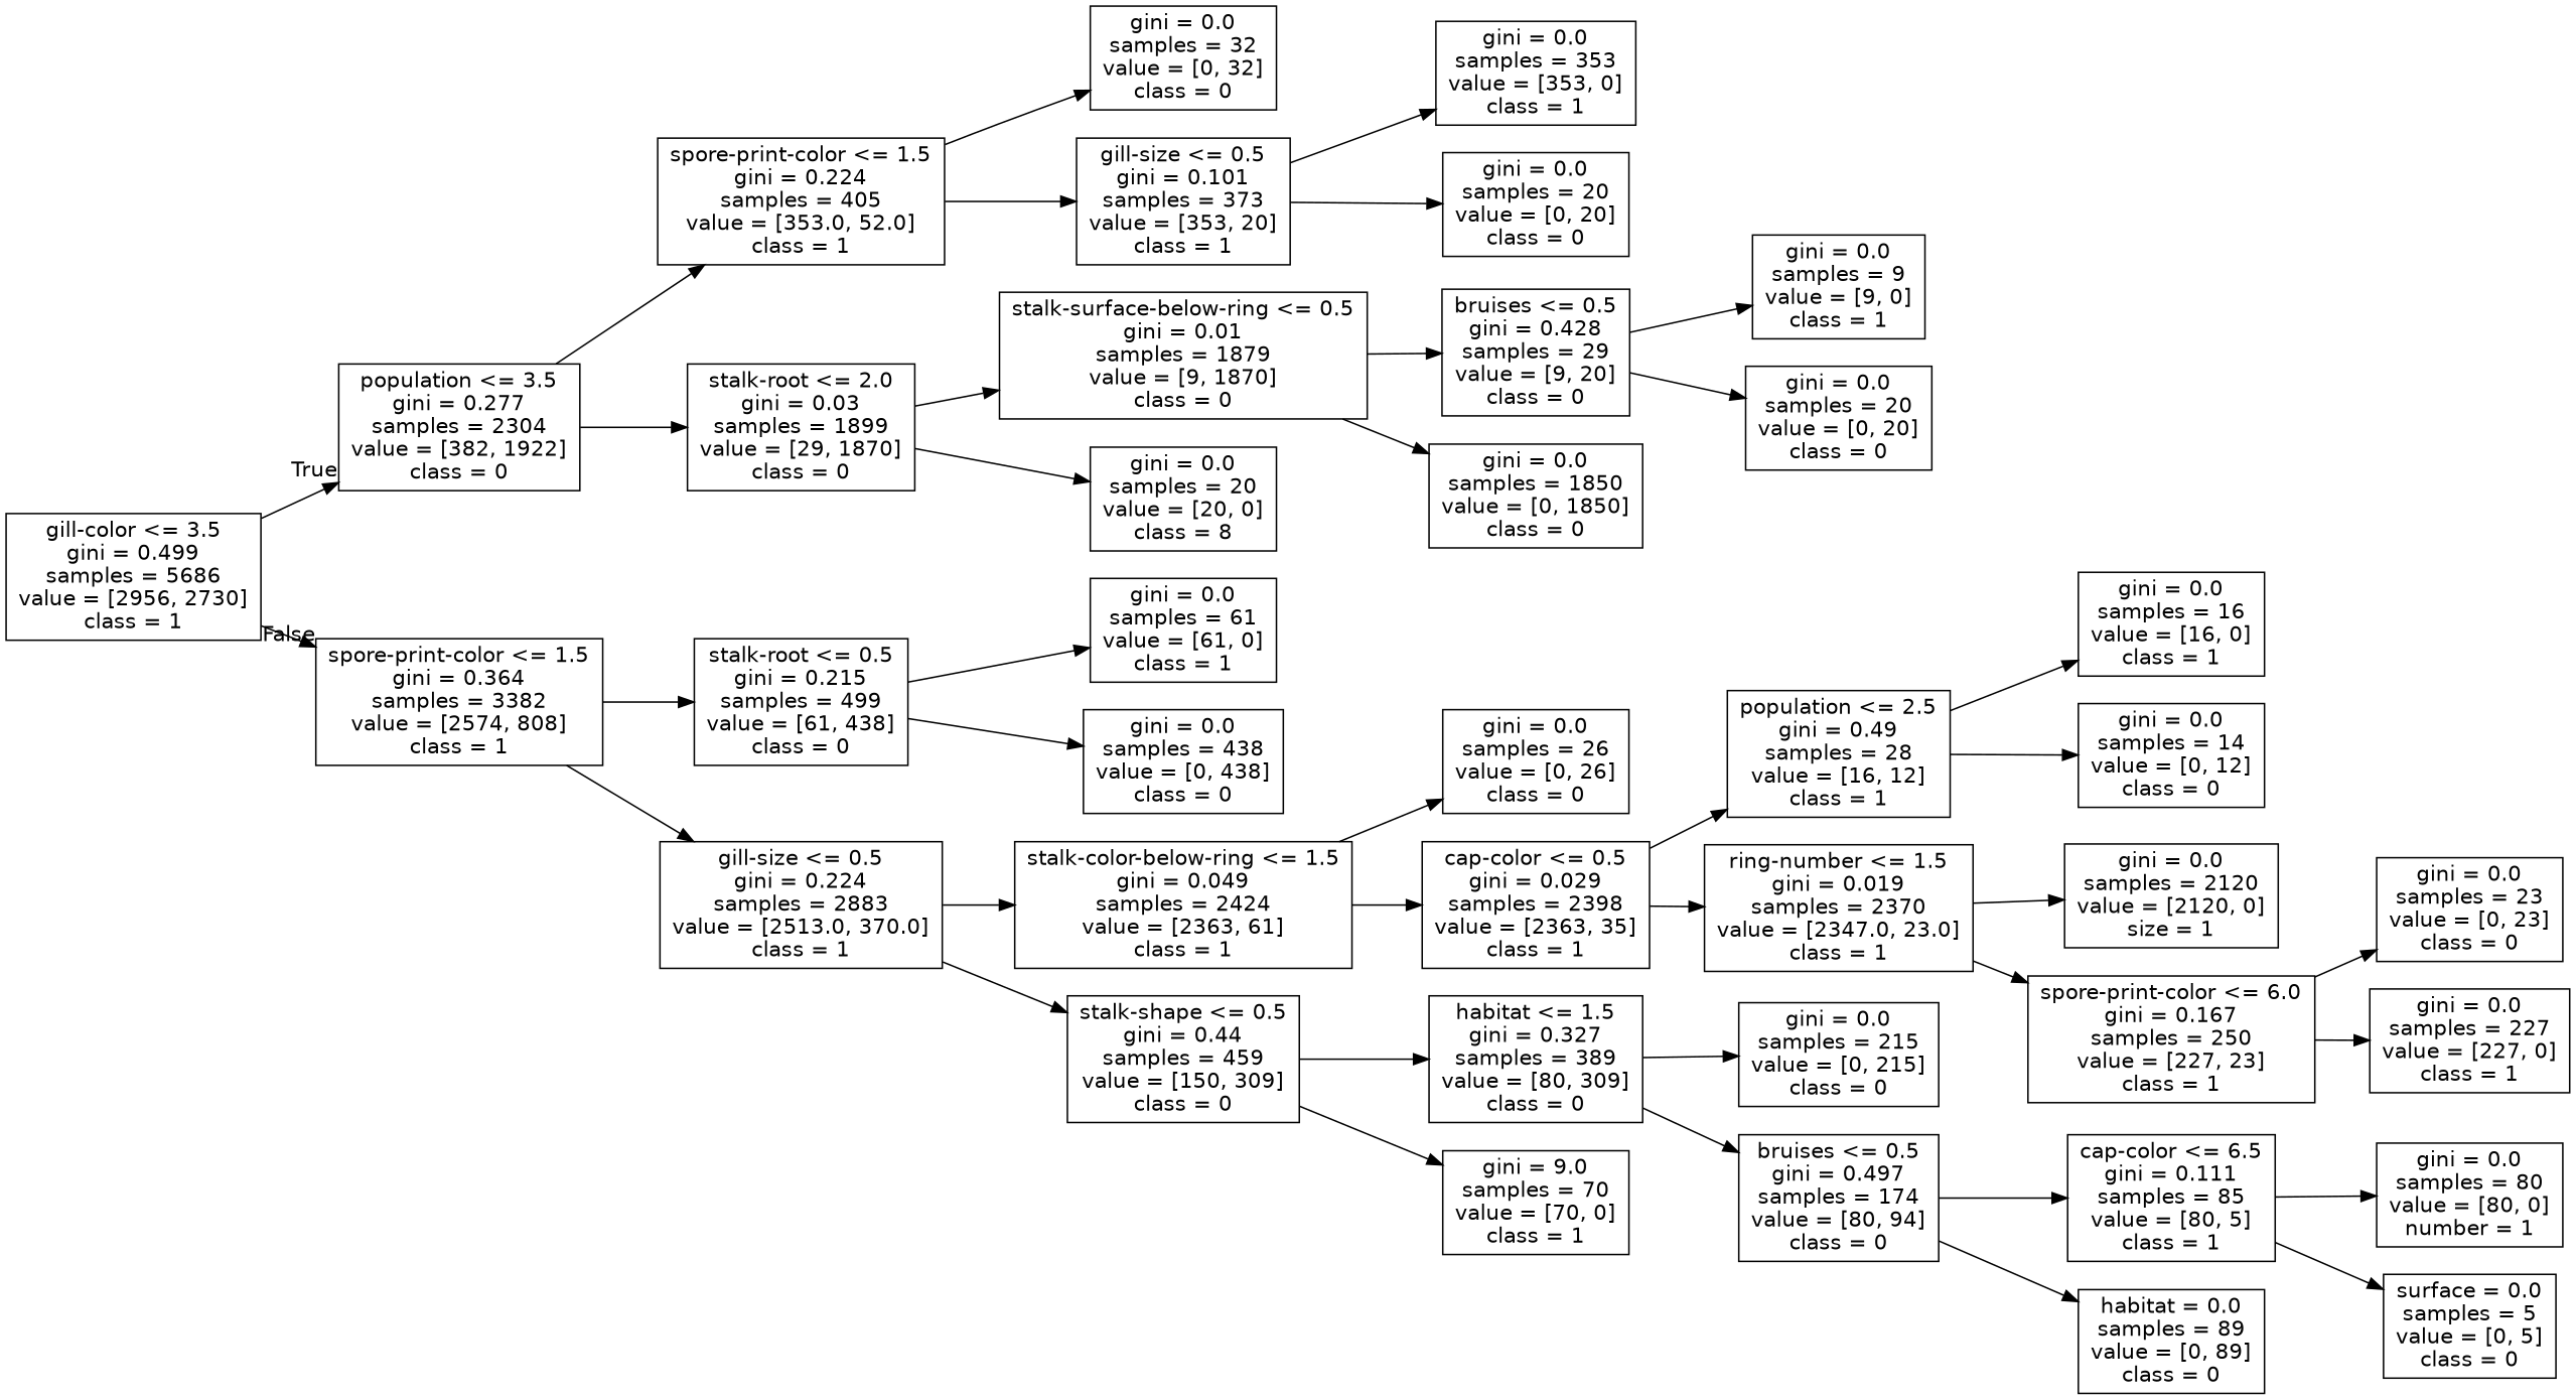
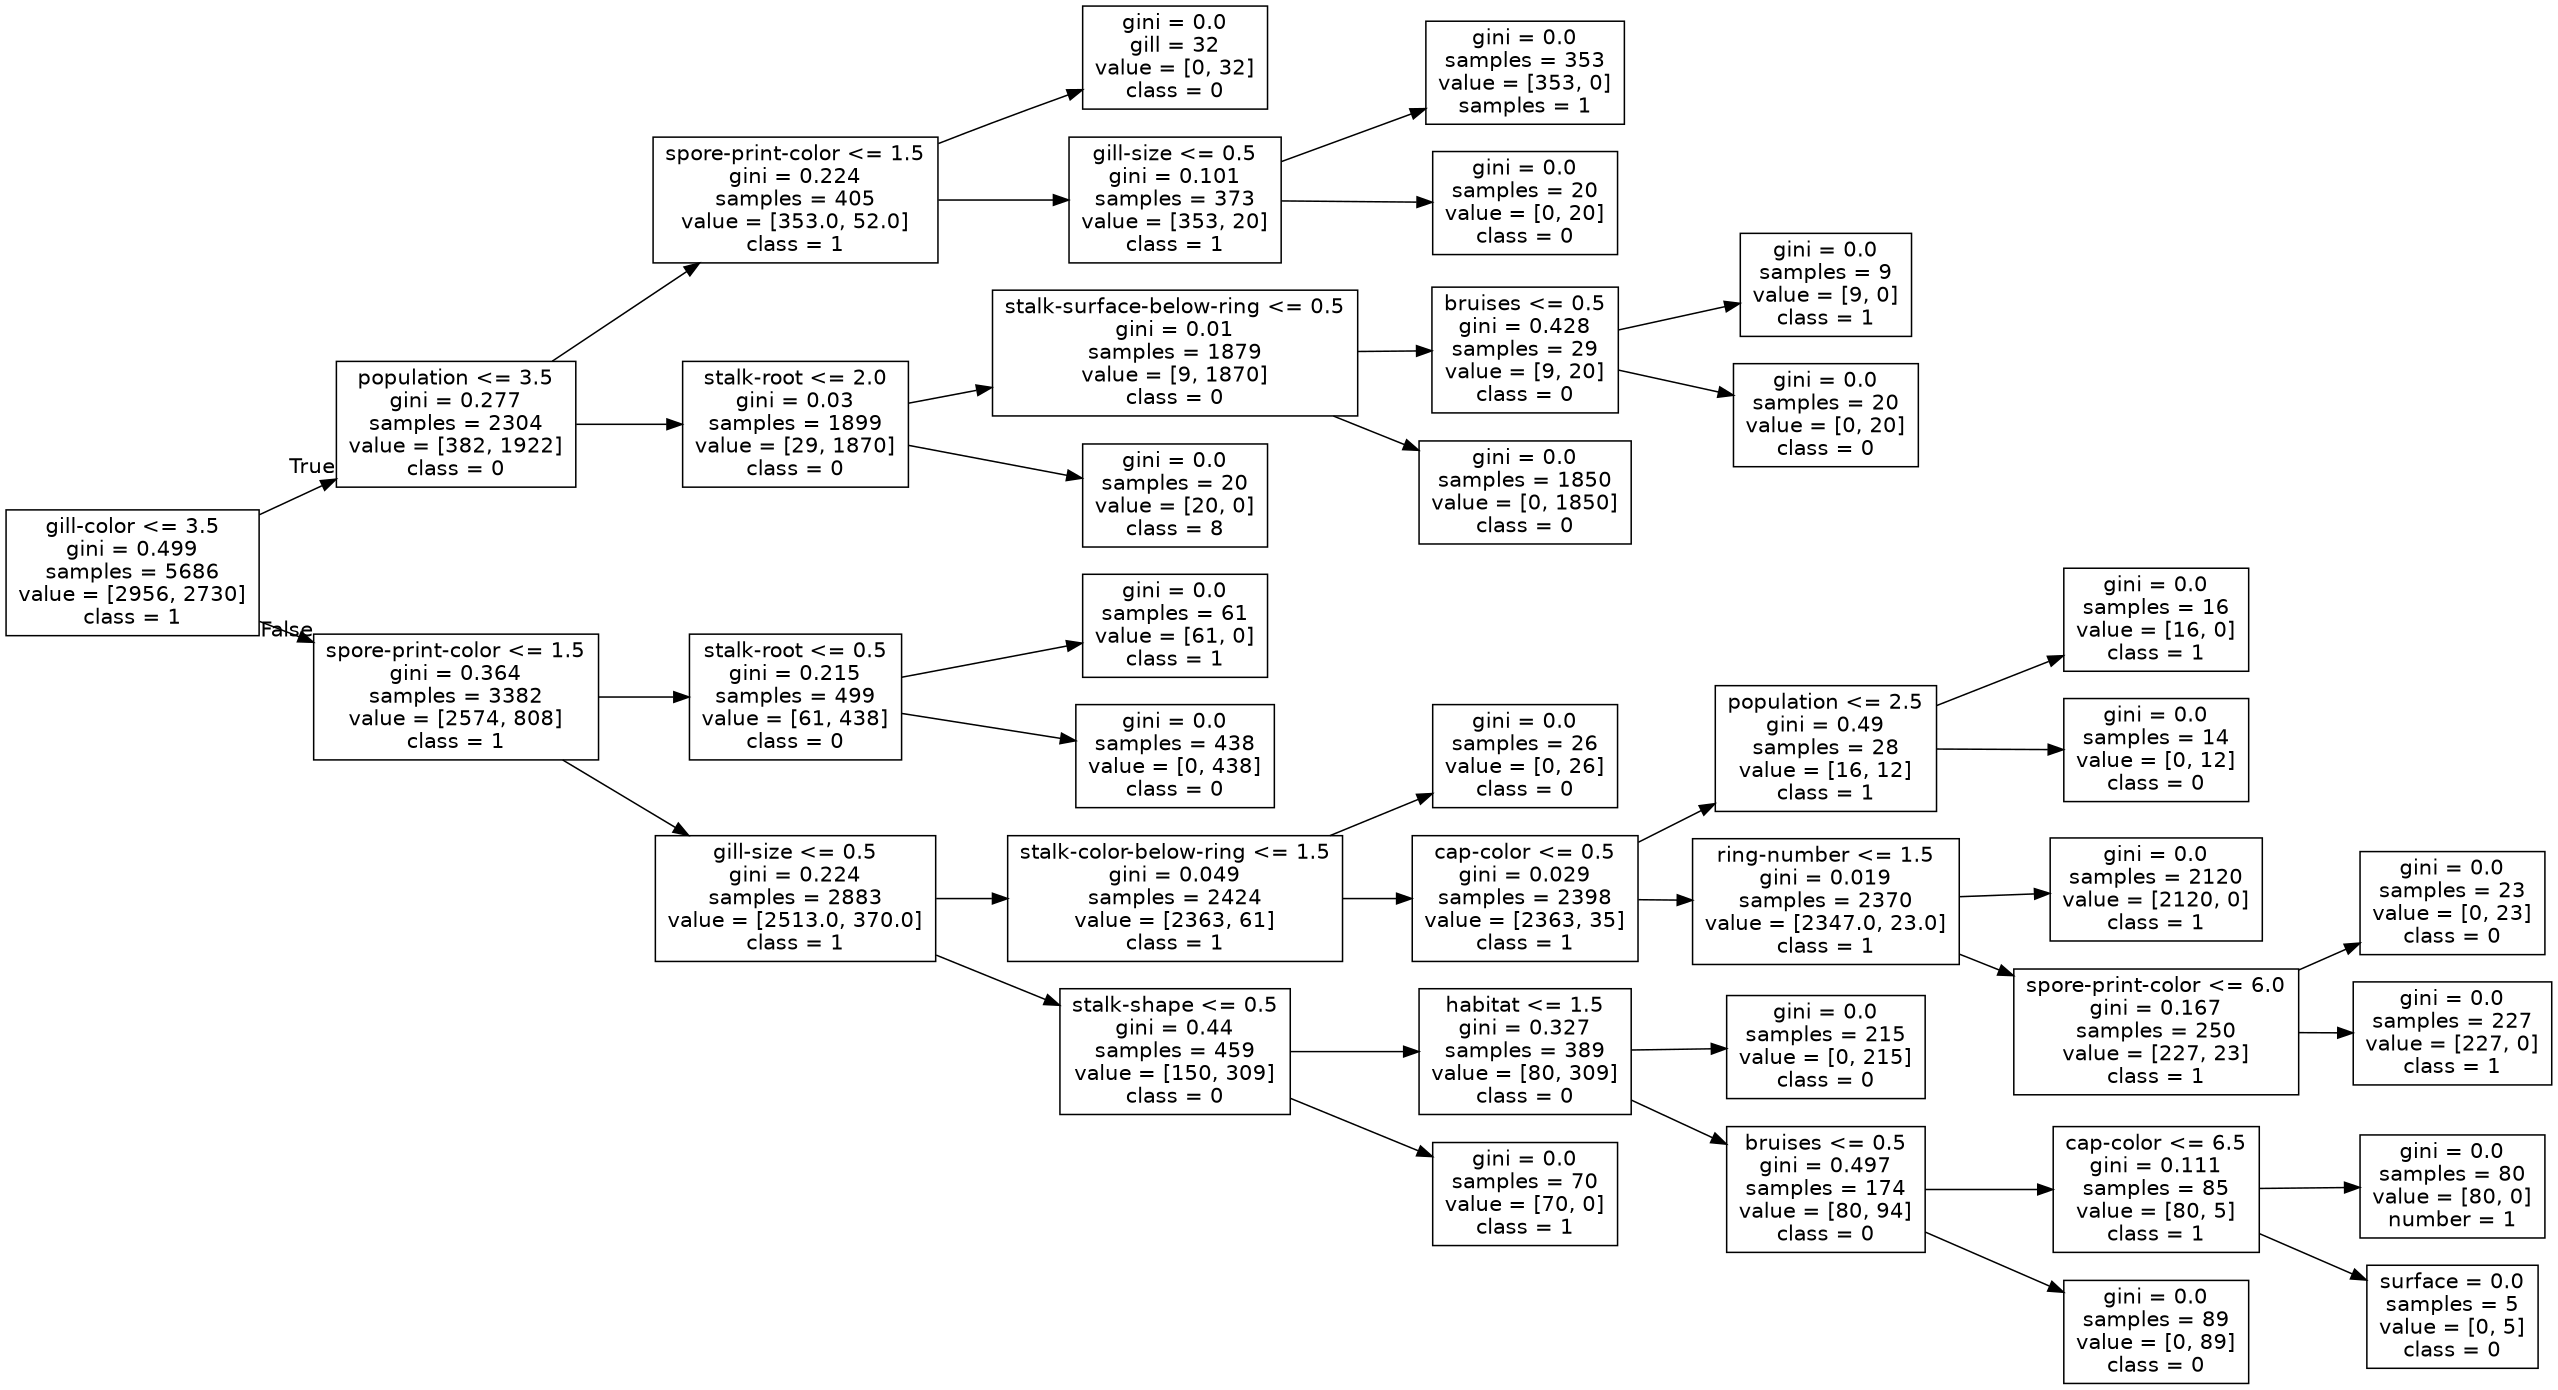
  digraph {
    rankdir=LR
    node [fontname=helvetica shape=box]
    edge [fontname=helvetica]
    n1 [label="gill-color <= 3.5\ngini = 0.499\nsamples = 5686\nvalue = [2956, 2730]\nclass = 1"]
    n2 [label="population <= 3.5\ngini = 0.277\nsamples = 2304\nvalue = [382, 1922]\nclass = 0"]
    n3 [label="spore-print-color <= 1.5\ngini = 0.364\nsamples = 3382\nvalue = [2574, 808]\nclass = 1"]
    n4 [label="spore-print-color <= 1.5\ngini = 0.224\nsamples = 405\nvalue = [353.0, 52.0]\nclass = 1"]
    n5 [label="stalk-root <= 2.0\ngini = 0.03\nsamples = 1899\nvalue = [29, 1870]\nclass = 0"]
    n6 [label="stalk-root <= 0.5\ngini = 0.215\nsamples = 499\nvalue = [61, 438]\nclass = 0"]
    n7 [label="gill-size <= 0.5\ngini = 0.224\nsamples = 2883\nvalue = [2513.0, 370.0]\nclass = 1"]
-   n8 [label="gini = 0.0\nsamples = 32\nvalue = [0, 32]\nclass = 0"]
+   n8 [label="gini = 0.0\ngill = 32\nvalue = [0, 32]\nclass = 0"]
    n9 [label="gill-size <= 0.5\ngini = 0.101\nsamples = 373\nvalue = [353, 20]\nclass = 1"]
    n10 [label="stalk-surface-below-ring <= 0.5\ngini = 0.01\nsamples = 1879\nvalue = [9, 1870]\nclass = 0"]
    n11 [label="gini = 0.0\nsamples = 20\nvalue = [20, 0]\nclass = 8"]
-   n12 [label="gini = 0.0\nsamples = 353\nvalue = [353, 0]\nclass = 1"]
+   n12 [label="gini = 0.0\nsamples = 353\nvalue = [353, 0]\nsamples = 1"]
    n13 [label="gini = 0.0\nsamples = 20\nvalue = [0, 20]\nclass = 0"]
    n14 [label="bruises <= 0.5\ngini = 0.428\nsamples = 29\nvalue = [9, 20]\nclass = 0"]
    n15 [label="gini = 0.0\nsamples = 1850\nvalue = [0, 1850]\nclass = 0"]
    n16 [label="gini = 0.0\nsamples = 9\nvalue = [9, 0]\nclass = 1"]
    n17 [label="gini = 0.0\nsamples = 20\nvalue = [0, 20]\nclass = 0"]
    n18 [label="gini = 0.0\nsamples = 61\nvalue = [61, 0]\nclass = 1"]
    n19 [label="gini = 0.0\nsamples = 438\nvalue = [0, 438]\nclass = 0"]
    n20 [label="stalk-color-below-ring <= 1.5\ngini = 0.049\nsamples = 2424\nvalue = [2363, 61]\nclass = 1"]
    n21 [label="stalk-shape <= 0.5\ngini = 0.44\nsamples = 459\nvalue = [150, 309]\nclass = 0"]
    n22 [label="gini = 0.0\nsamples = 26\nvalue = [0, 26]\nclass = 0"]
    n23 [label="cap-color <= 0.5\ngini = 0.029\nsamples = 2398\nvalue = [2363, 35]\nclass = 1"]
    n24 [label="habitat <= 1.5\ngini = 0.327\nsamples = 389\nvalue = [80, 309]\nclass = 0"]
-   n25 [label="gini = 9.0\nsamples = 70\nvalue = [70, 0]\nclass = 1"]
+   n25 [label="gini = 0.0\nsamples = 70\nvalue = [70, 0]\nclass = 1"]
    n26 [label="population <= 2.5\ngini = 0.49\nsamples = 28\nvalue = [16, 12]\nclass = 1"]
    n27 [label="ring-number <= 1.5\ngini = 0.019\nsamples = 2370\nvalue = [2347.0, 23.0]\nclass = 1"]
    n28 [label="gini = 0.0\nsamples = 16\nvalue = [16, 0]\nclass = 1"]
    n29 [label="gini = 0.0\nsamples = 14\nvalue = [0, 12]\nclass = 0"]
-   n30 [label="gini = 0.0\nsamples = 2120\nvalue = [2120, 0]\nsize = 1"]
+   n30 [label="gini = 0.0\nsamples = 2120\nvalue = [2120, 0]\nclass = 1"]
    n31 [label="spore-print-color <= 6.0\ngini = 0.167\nsamples = 250\nvalue = [227, 23]\nclass = 1"]
    n32 [label="gini = 0.0\nsamples = 23\nvalue = [0, 23]\nclass = 0"]
    n33 [label="gini = 0.0\nsamples = 227\nvalue = [227, 0]\nclass = 1"]
    n34 [label="gini = 0.0\nsamples = 215\nvalue = [0, 215]\nclass = 0"]
    n35 [label="bruises <= 0.5\ngini = 0.497\nsamples = 174\nvalue = [80, 94]\nclass = 0"]
    n36 [label="cap-color <= 6.5\ngini = 0.111\nsamples = 85\nvalue = [80, 5]\nclass = 1"]
-   n37 [label="habitat = 0.0\nsamples = 89\nvalue = [0, 89]\nclass = 0"]
+   n37 [label="gini = 0.0\nsamples = 89\nvalue = [0, 89]\nclass = 0"]
    n38 [label="gini = 0.0\nsamples = 80\nvalue = [80, 0]\nnumber = 1"]
    n39 [label="surface = 0.0\nsamples = 5\nvalue = [0, 5]\nclass = 0"]
    n1 -> n2 [headlabel=True labelangle=45 labeldistance=2.5]
    n1 -> n3 [headlabel=False labelangle=-45 labeldistance=2.5]
    n2 -> n4
    n2 -> n5
    n3 -> n6
    n3 -> n7
    n4 -> n8
    n4 -> n9
    n5 -> n10
    n5 -> n11
    n6 -> n18
    n6 -> n19
    n7 -> n20
    n7 -> n21
    n9 -> n12
    n9 -> n13
    n10 -> n14
    n10 -> n15
    n14 -> n16
    n14 -> n17
    n20 -> n22
    n20 -> n23
    n21 -> n24
    n21 -> n25
    n23 -> n26
    n23 -> n27
    n24 -> n34
    n24 -> n35
    n26 -> n28
    n26 -> n29
    n27 -> n30
    n27 -> n31
    n31 -> n32
    n31 -> n33
    n35 -> n36
    n35 -> n37
    n36 -> n38
    n36 -> n39
  }
